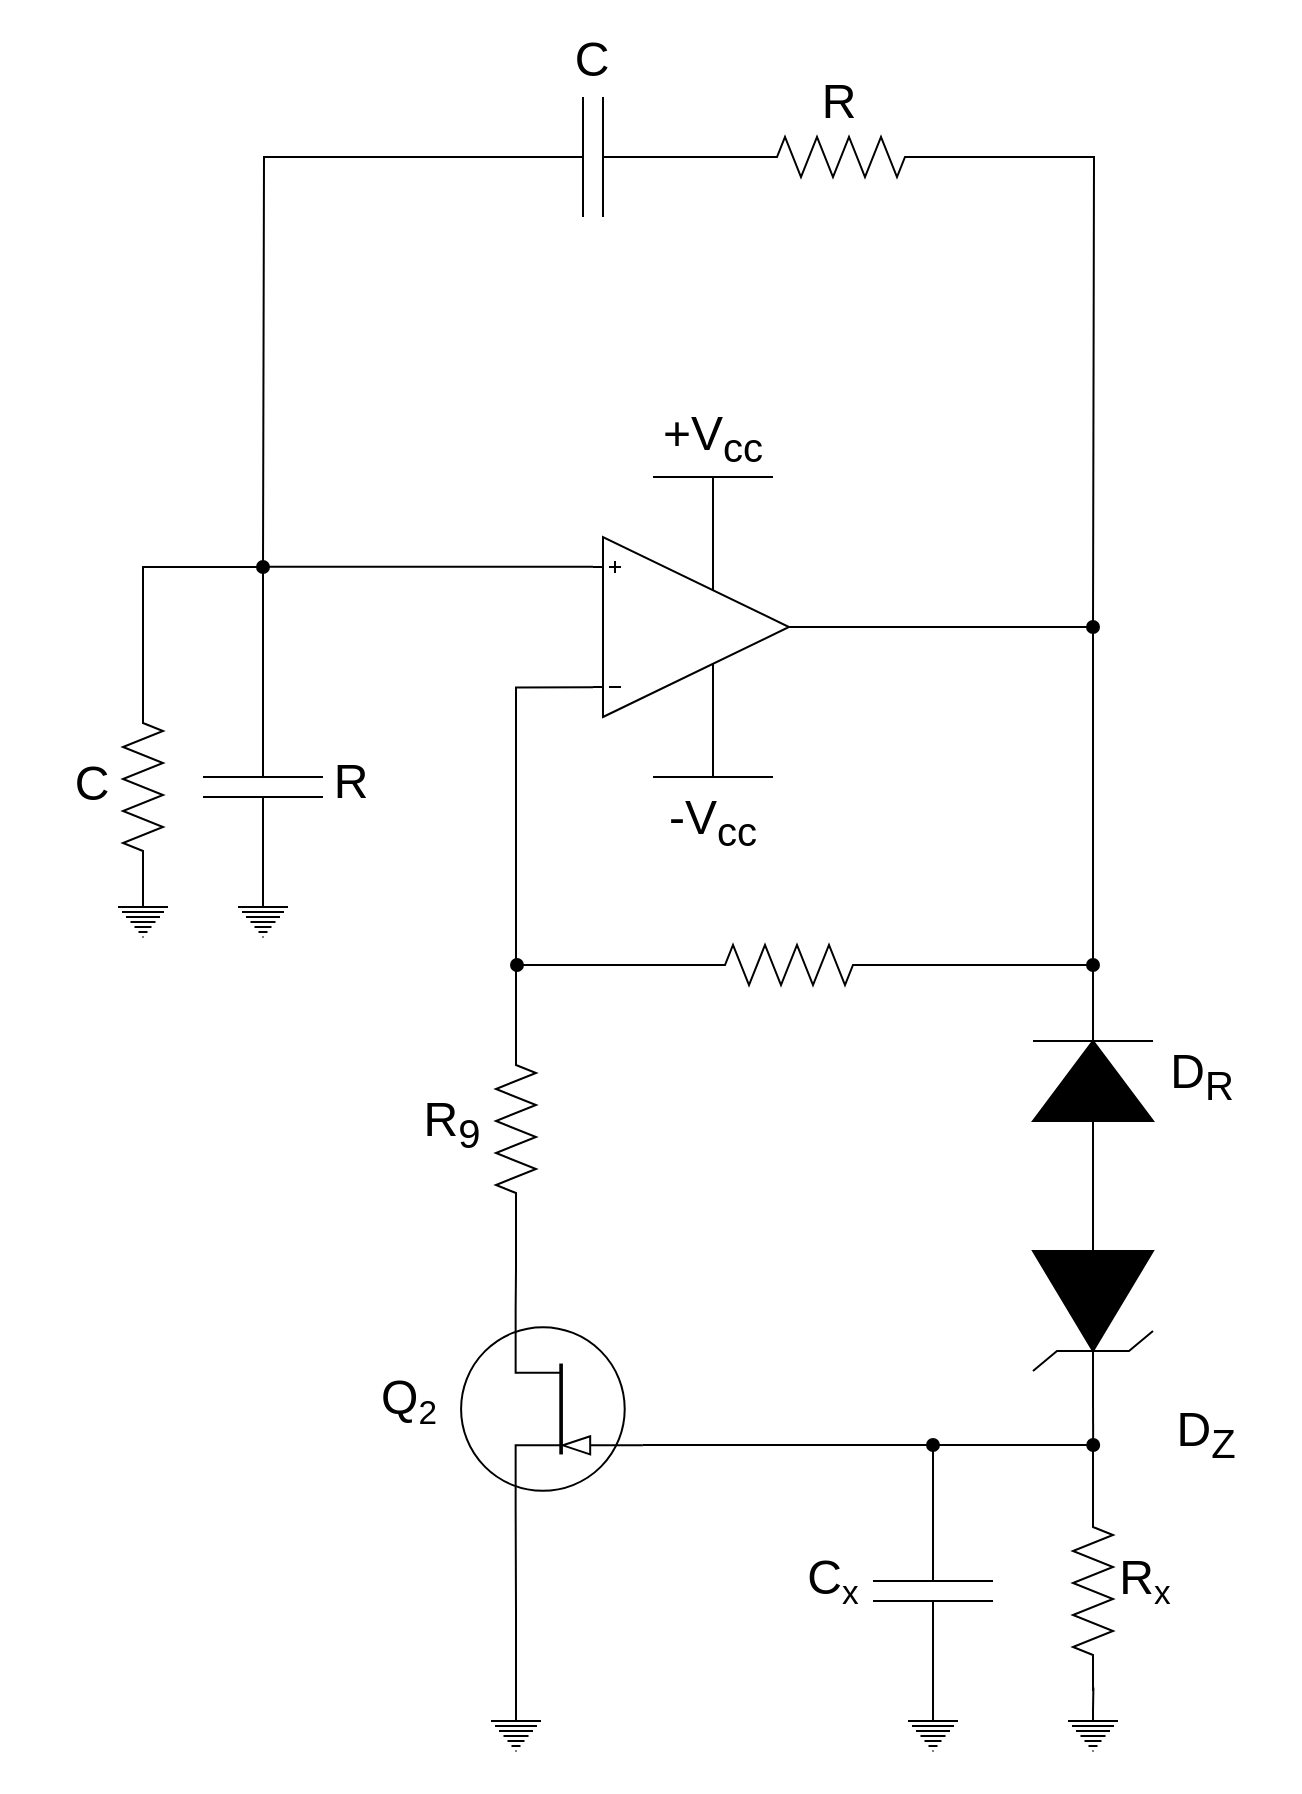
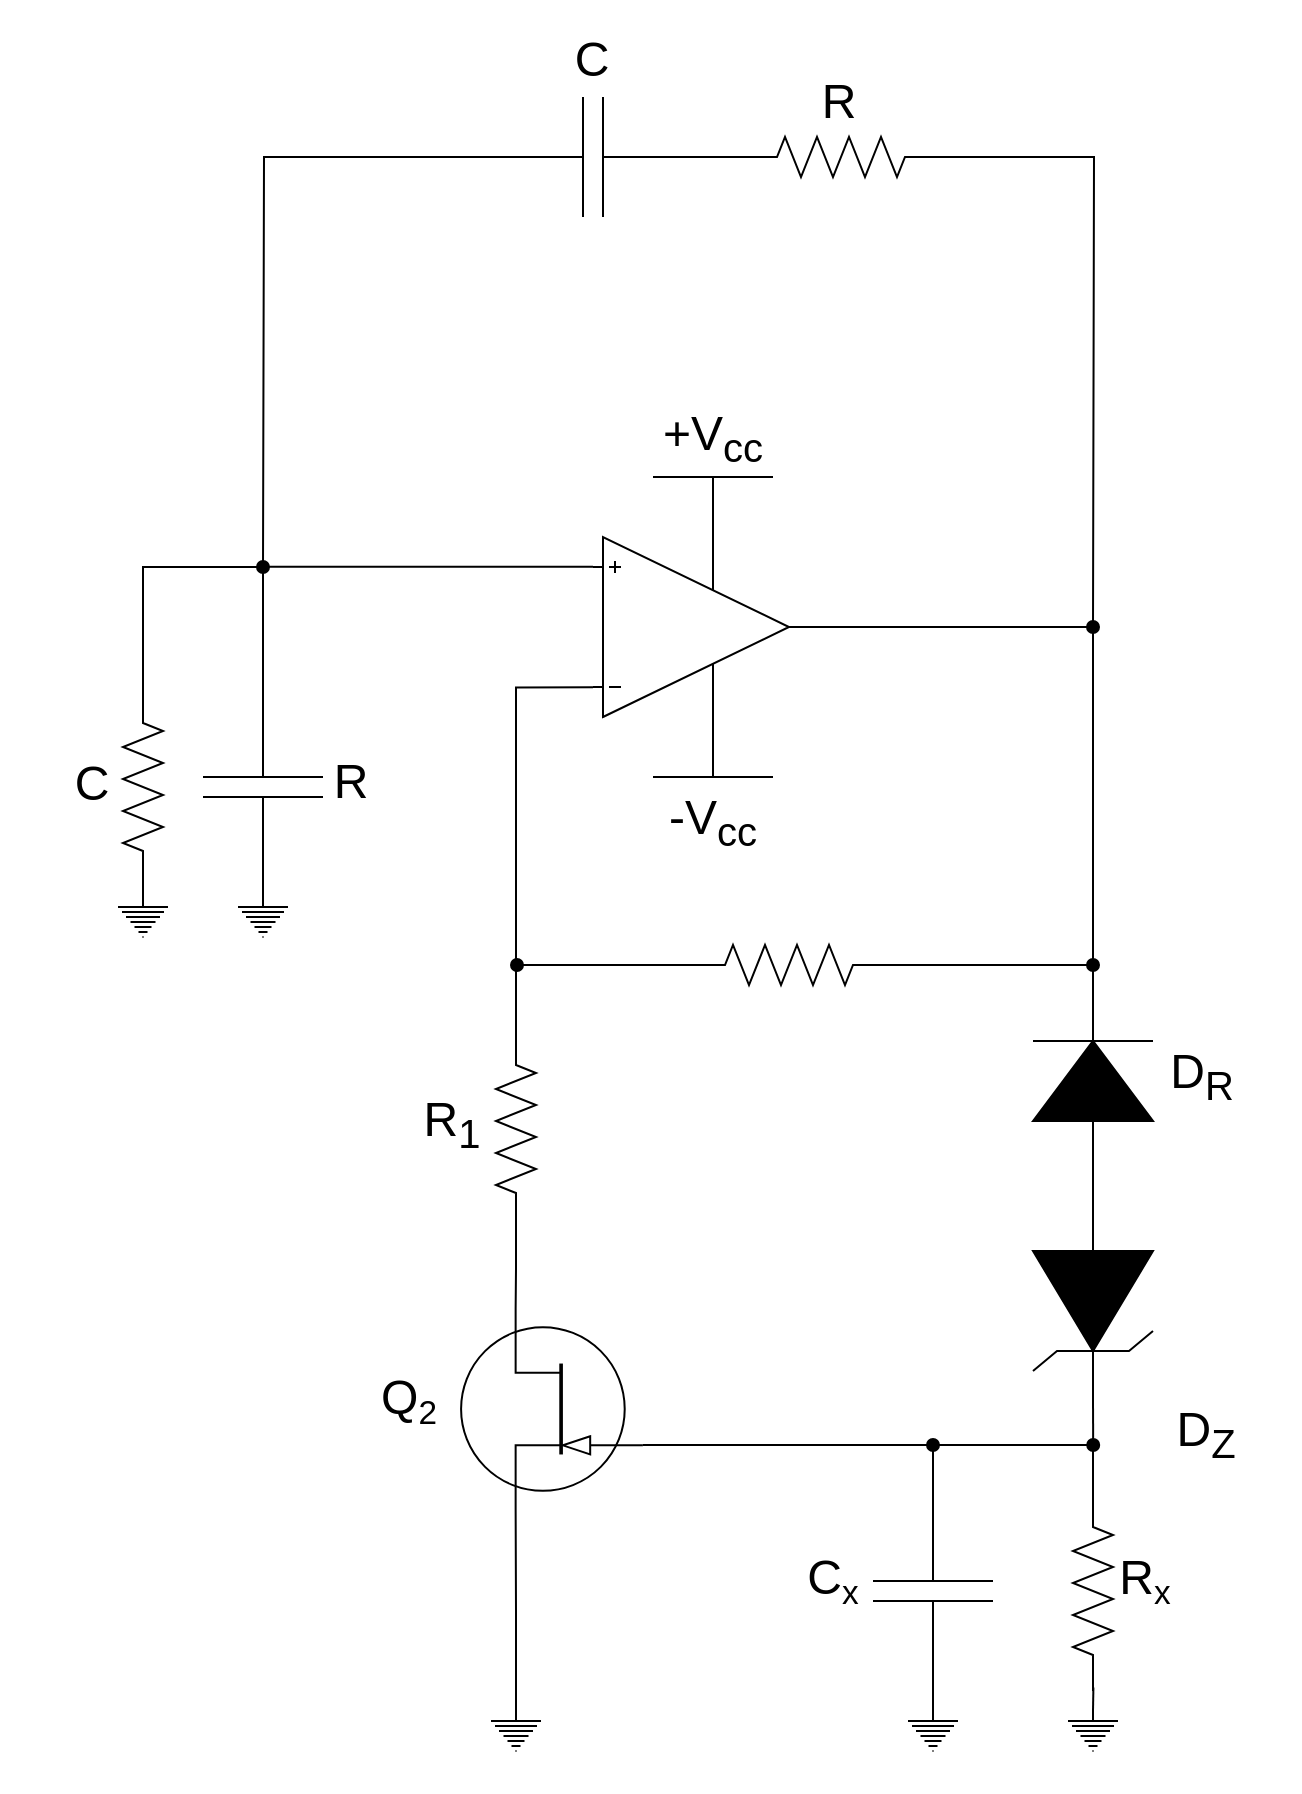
  <mxCell id="0" />
  <mxCell id="1" parent="0" />
  <mxCell id="2" value="" style="verticalLabelPosition=bottom;shadow=0;dashed=0;align=center;html=1;verticalAlign=top;shape=mxgraph.electrical.abstract.operational_amp_1;flipV=1;" parent="1" vertex="1"><mxGeometry x="296" y="268" width="98" height="90" as="geometry" /></mxCell>
  <mxCell id="3" style="edgeStyle=orthogonalEdgeStyle;rounded=0;orthogonalLoop=1;jettySize=auto;html=1;exitX=0.5;exitY=0;exitDx=0;exitDy=0;exitPerimeter=0;entryX=1;entryY=0.5;entryDx=0;entryDy=0;entryPerimeter=0;endArrow=none;endFill=0;" parent="1" source="4" target="31" edge="1"><mxGeometry relative="1" as="geometry" /></mxCell>
  <mxCell id="4" value="" style="pointerEvents=1;verticalLabelPosition=bottom;shadow=0;dashed=0;align=center;html=1;verticalAlign=top;shape=mxgraph.electrical.signal_sources.protective_earth;" parent="1" vertex="1"><mxGeometry x="58.5" y="448" width="25" height="20" as="geometry" /></mxCell>
  <mxCell id="5" style="edgeStyle=orthogonalEdgeStyle;rounded=0;orthogonalLoop=1;jettySize=auto;html=1;exitX=0.5;exitY=0;exitDx=0;exitDy=0;exitPerimeter=0;entryX=1;entryY=0.5;entryDx=0;entryDy=0;entryPerimeter=0;endArrow=none;endFill=0;" parent="1" source="6" target="24" edge="1"><mxGeometry relative="1" as="geometry" /></mxCell>
  <mxCell id="6" value="" style="pointerEvents=1;verticalLabelPosition=bottom;shadow=0;dashed=0;align=center;html=1;verticalAlign=top;shape=mxgraph.electrical.signal_sources.protective_earth;" parent="1" vertex="1"><mxGeometry x="118.5" y="448" width="25" height="20" as="geometry" /></mxCell>
  <mxCell id="7" style="edgeStyle=orthogonalEdgeStyle;rounded=0;orthogonalLoop=1;jettySize=auto;html=1;exitX=0.5;exitY=0;exitDx=0;exitDy=0;exitPerimeter=0;entryX=0.7;entryY=1;entryDx=0;entryDy=0;entryPerimeter=0;endArrow=none;endFill=0;" parent="1" source="8" target="15" edge="1"><mxGeometry relative="1" as="geometry" /></mxCell>
  <mxCell id="8" value="" style="pointerEvents=1;verticalLabelPosition=bottom;shadow=0;dashed=0;align=center;html=1;verticalAlign=top;shape=mxgraph.electrical.signal_sources.protective_earth;" parent="1" vertex="1"><mxGeometry x="245" y="855" width="25" height="20" as="geometry" /></mxCell>
  <mxCell id="9" style="edgeStyle=orthogonalEdgeStyle;rounded=0;orthogonalLoop=1;jettySize=auto;html=1;exitX=0.5;exitY=0;exitDx=0;exitDy=0;exitPerimeter=0;entryX=1;entryY=0.5;entryDx=0;entryDy=0;entryPerimeter=0;endArrow=none;endFill=0;" parent="1" source="10" target="22" edge="1"><mxGeometry relative="1" as="geometry" /></mxCell>
  <mxCell id="10" value="" style="pointerEvents=1;verticalLabelPosition=bottom;shadow=0;dashed=0;align=center;html=1;verticalAlign=top;shape=mxgraph.electrical.signal_sources.protective_earth;" parent="1" vertex="1"><mxGeometry x="453.5" y="855" width="25" height="20" as="geometry" /></mxCell>
  <mxCell id="11" style="edgeStyle=orthogonalEdgeStyle;rounded=0;orthogonalLoop=1;jettySize=auto;html=1;exitX=0.5;exitY=0;exitDx=0;exitDy=0;exitPerimeter=0;entryX=0.983;entryY=0.49;entryDx=0;entryDy=0;entryPerimeter=0;endArrow=none;endFill=0;" parent="1" source="12" target="33" edge="1"><mxGeometry relative="1" as="geometry" /></mxCell>
  <mxCell id="12" value="" style="pointerEvents=1;verticalLabelPosition=bottom;shadow=0;dashed=0;align=center;html=1;verticalAlign=top;shape=mxgraph.electrical.signal_sources.protective_earth;" parent="1" vertex="1"><mxGeometry x="533.5" y="855" width="25" height="20" as="geometry" /></mxCell>
  <mxCell id="13" value="+V&lt;sub&gt;cc&lt;/sub&gt;" style="verticalLabelPosition=top;verticalAlign=bottom;shape=mxgraph.electrical.signal_sources.vss2;shadow=0;dashed=0;align=center;strokeWidth=1;fontSize=24;html=1;" parent="1" vertex="1"><mxGeometry x="326" y="238" width="60" height="40" as="geometry" /></mxCell>
  <mxCell id="14" value="-V&lt;sub&gt;cc&lt;/sub&gt;" style="pointerEvents=1;verticalLabelPosition=bottom;shadow=0;dashed=0;align=center;html=1;verticalAlign=top;shape=mxgraph.electrical.signal_sources.vdd;fontSize=24;" parent="1" vertex="1"><mxGeometry x="326" y="348" width="60" height="40" as="geometry" /></mxCell>
  <mxCell id="15" value="" style="verticalLabelPosition=bottom;shadow=0;dashed=0;align=center;html=1;verticalAlign=top;shape=mxgraph.electrical.transistors.n-channel_jfet_1;flipH=1;" parent="1" vertex="1"><mxGeometry x="228" y="654" width="95" height="100" as="geometry" /></mxCell>
  <mxCell id="16" style="edgeStyle=orthogonalEdgeStyle;rounded=0;orthogonalLoop=1;jettySize=auto;html=1;exitX=1;exitY=0.5;exitDx=0;exitDy=0;exitPerimeter=0;entryX=1;entryY=0.5;entryDx=0;entryDy=0;entryPerimeter=0;endArrow=none;endFill=0;" parent="1" source="17" target="2" edge="1"><mxGeometry relative="1" as="geometry" /></mxCell>
  <mxCell id="17" value="" style="pointerEvents=1;fillColor=#000000;verticalLabelPosition=bottom;shadow=0;dashed=0;align=center;html=1;verticalAlign=top;shape=mxgraph.electrical.diodes.diode;direction=north;" parent="1" vertex="1"><mxGeometry x="516" y="490" width="60" height="100" as="geometry" /></mxCell>
  <mxCell id="18" style="edgeStyle=orthogonalEdgeStyle;rounded=0;orthogonalLoop=1;jettySize=auto;html=1;exitX=0;exitY=0.5;exitDx=0;exitDy=0;exitPerimeter=0;entryX=0;entryY=0.5;entryDx=0;entryDy=0;entryPerimeter=0;endArrow=none;endFill=0;" parent="1" source="20" target="17" edge="1"><mxGeometry relative="1" as="geometry" /></mxCell>
  <mxCell id="19" style="edgeStyle=orthogonalEdgeStyle;rounded=0;orthogonalLoop=1;jettySize=auto;html=1;exitX=1;exitY=0.5;exitDx=0;exitDy=0;exitPerimeter=0;endArrow=oval;endFill=1;" parent="1" source="20" edge="1"><mxGeometry relative="1" as="geometry"><mxPoint x="546.097" y="721.971" as="targetPoint" /></mxGeometry></mxCell>
  <mxCell id="20" value="" style="pointerEvents=1;fillColor=#000000;verticalLabelPosition=bottom;shadow=0;dashed=0;align=center;html=1;verticalAlign=top;shape=mxgraph.electrical.diodes.zener_diode_3;direction=south;" parent="1" vertex="1"><mxGeometry x="516" y="600" width="60" height="100" as="geometry" /></mxCell>
  <mxCell id="21" style="edgeStyle=orthogonalEdgeStyle;rounded=0;orthogonalLoop=1;jettySize=auto;html=1;exitX=0;exitY=0.5;exitDx=0;exitDy=0;exitPerimeter=0;entryX=0;entryY=0.68;entryDx=0;entryDy=0;entryPerimeter=0;endArrow=none;endFill=0;" parent="1" source="22" target="15" edge="1"><mxGeometry relative="1" as="geometry" /></mxCell>
  <mxCell id="22" value="" style="pointerEvents=1;verticalLabelPosition=bottom;shadow=0;dashed=0;align=center;html=1;verticalAlign=top;shape=mxgraph.electrical.capacitors.capacitor_1;direction=south;" parent="1" vertex="1"><mxGeometry x="436" y="745" width="60" height="100" as="geometry" /></mxCell>
  <mxCell id="23" style="edgeStyle=orthogonalEdgeStyle;rounded=0;orthogonalLoop=1;jettySize=auto;html=1;exitX=0;exitY=0.5;exitDx=0;exitDy=0;exitPerimeter=0;entryX=0;entryY=0.835;entryDx=0;entryDy=0;entryPerimeter=0;endArrow=none;endFill=0;" parent="1" source="24" target="2" edge="1"><mxGeometry relative="1" as="geometry" /></mxCell>
  <mxCell id="24" value="" style="pointerEvents=1;verticalLabelPosition=bottom;shadow=0;dashed=0;align=center;html=1;verticalAlign=top;shape=mxgraph.electrical.capacitors.capacitor_1;direction=south;" parent="1" vertex="1"><mxGeometry x="101" y="343" width="60" height="100" as="geometry" /></mxCell>
  <mxCell id="25" style="edgeStyle=orthogonalEdgeStyle;rounded=0;orthogonalLoop=1;jettySize=auto;html=1;exitX=0;exitY=0.5;exitDx=0;exitDy=0;exitPerimeter=0;endArrow=none;endFill=0;" parent="1" source="26" edge="1"><mxGeometry relative="1" as="geometry"><mxPoint x="131" y="283" as="targetPoint" /></mxGeometry></mxCell>
  <mxCell id="26" value="" style="pointerEvents=1;verticalLabelPosition=bottom;shadow=0;dashed=0;align=center;html=1;verticalAlign=top;shape=mxgraph.electrical.capacitors.capacitor_1;" parent="1" vertex="1"><mxGeometry x="246" y="48" width="100" height="60" as="geometry" /></mxCell>
  <mxCell id="27" style="edgeStyle=orthogonalEdgeStyle;rounded=0;orthogonalLoop=1;jettySize=auto;html=1;exitX=1;exitY=0.5;exitDx=0;exitDy=0;exitPerimeter=0;endArrow=oval;endFill=1;" parent="1" source="29" edge="1"><mxGeometry relative="1" as="geometry"><mxPoint x="546" y="313" as="targetPoint" /></mxGeometry></mxCell>
  <mxCell id="28" style="edgeStyle=orthogonalEdgeStyle;rounded=0;orthogonalLoop=1;jettySize=auto;html=1;exitX=0;exitY=0.5;exitDx=0;exitDy=0;exitPerimeter=0;entryX=1;entryY=0.5;entryDx=0;entryDy=0;entryPerimeter=0;endArrow=none;endFill=0;" parent="1" source="29" target="26" edge="1"><mxGeometry relative="1" as="geometry" /></mxCell>
  <mxCell id="29" value="" style="pointerEvents=1;verticalLabelPosition=bottom;shadow=0;dashed=0;align=center;html=1;verticalAlign=top;shape=mxgraph.electrical.resistors.resistor_2;" parent="1" vertex="1"><mxGeometry x="370" y="68" width="100" height="20" as="geometry" /></mxCell>
  <mxCell id="30" style="edgeStyle=orthogonalEdgeStyle;rounded=0;orthogonalLoop=1;jettySize=auto;html=1;exitX=0;exitY=0.5;exitDx=0;exitDy=0;exitPerimeter=0;endArrow=oval;endFill=1;snapToPoint=0;" parent="1" source="31" edge="1"><mxGeometry relative="1" as="geometry"><mxPoint x="131" y="283" as="targetPoint" /><mxPoint x="66.2" y="342" as="sourcePoint" /><Array as="points"><mxPoint x="71" y="283" /></Array></mxGeometry></mxCell>
  <mxCell id="31" value="" style="pointerEvents=1;verticalLabelPosition=bottom;shadow=0;dashed=0;align=center;html=1;verticalAlign=top;shape=mxgraph.electrical.resistors.resistor_2;direction=south;" parent="1" vertex="1"><mxGeometry x="61" y="343" width="20" height="100" as="geometry" /></mxCell>
  <mxCell id="32" style="edgeStyle=orthogonalEdgeStyle;rounded=0;orthogonalLoop=1;jettySize=auto;html=1;exitX=0;exitY=0.5;exitDx=0;exitDy=0;exitPerimeter=0;endArrow=oval;endFill=1;" parent="1" source="33" edge="1"><mxGeometry relative="1" as="geometry"><mxPoint x="466" y="722" as="targetPoint" /><Array as="points"><mxPoint x="546" y="722" /></Array></mxGeometry></mxCell>
  <mxCell id="33" value="" style="pointerEvents=1;verticalLabelPosition=bottom;shadow=0;dashed=0;align=center;html=1;verticalAlign=top;shape=mxgraph.electrical.resistors.resistor_2;direction=south;" parent="1" vertex="1"><mxGeometry x="536" y="745" width="20" height="100" as="geometry" /></mxCell>
  <mxCell id="34" style="edgeStyle=orthogonalEdgeStyle;rounded=0;orthogonalLoop=1;jettySize=auto;html=1;exitX=0;exitY=0.5;exitDx=0;exitDy=0;exitPerimeter=0;endArrow=oval;endFill=1;" parent="1" source="36" edge="1"><mxGeometry relative="1" as="geometry"><mxPoint x="258" y="482" as="targetPoint" /></mxGeometry></mxCell>
  <mxCell id="35" style="edgeStyle=orthogonalEdgeStyle;rounded=0;orthogonalLoop=1;jettySize=auto;html=1;exitX=1;exitY=0.5;exitDx=0;exitDy=0;exitPerimeter=0;endArrow=oval;endFill=1;" parent="1" source="36" edge="1"><mxGeometry relative="1" as="geometry"><mxPoint x="546" y="482" as="targetPoint" /></mxGeometry></mxCell>
  <mxCell id="36" value="" style="pointerEvents=1;verticalLabelPosition=bottom;shadow=0;dashed=0;align=center;html=1;verticalAlign=top;shape=mxgraph.electrical.resistors.resistor_2;" parent="1" vertex="1"><mxGeometry x="344" y="472" width="100" height="20" as="geometry" /></mxCell>
  <mxCell id="37" style="edgeStyle=orthogonalEdgeStyle;rounded=0;orthogonalLoop=1;jettySize=auto;html=1;exitX=1;exitY=0.5;exitDx=0;exitDy=0;exitPerimeter=0;entryX=0.7;entryY=0;entryDx=0;entryDy=0;entryPerimeter=0;endArrow=none;endFill=0;" parent="1" source="39" target="15" edge="1"><mxGeometry relative="1" as="geometry" /></mxCell>
  <mxCell id="38" style="edgeStyle=orthogonalEdgeStyle;rounded=0;orthogonalLoop=1;jettySize=auto;html=1;exitX=0;exitY=0.5;exitDx=0;exitDy=0;exitPerimeter=0;entryX=0;entryY=0.165;entryDx=0;entryDy=0;entryPerimeter=0;endArrow=none;endFill=0;" parent="1" source="39" target="2" edge="1"><mxGeometry relative="1" as="geometry" /></mxCell>
  <mxCell id="39" value="" style="pointerEvents=1;verticalLabelPosition=bottom;shadow=0;dashed=0;align=center;html=1;verticalAlign=top;shape=mxgraph.electrical.resistors.resistor_2;direction=south;" parent="1" vertex="1"><mxGeometry x="247.5" y="514" width="20" height="100" as="geometry" /></mxCell>
  <mxCell id="40" value="&lt;font style=&quot;font-size: 24px&quot;&gt;C&lt;/font&gt;" style="text;html=1;strokeColor=none;fillColor=none;align=center;verticalAlign=middle;whiteSpace=wrap;rounded=0;" parent="1" vertex="1"><mxGeometry x="20" y="382" width="52" height="20" as="geometry" /></mxCell>
  <mxCell id="41" value="&lt;font style=&quot;font-size: 24px&quot;&gt;R&lt;/font&gt;" style="text;html=1;strokeColor=none;fillColor=none;align=center;verticalAlign=middle;whiteSpace=wrap;rounded=0;" parent="1" vertex="1"><mxGeometry x="150" y="381" width="51" height="20" as="geometry" /></mxCell>
  <mxCell id="42" value="&lt;font style=&quot;font-size: 24px&quot;&gt;R&lt;/font&gt;" style="text;html=1;strokeColor=none;fillColor=none;align=center;verticalAlign=middle;whiteSpace=wrap;rounded=0;" vertex="1" parent="1"><mxGeometry x="394" y="41" width="51" height="20" as="geometry" /></mxCell>
  <mxCell id="43" value="&lt;font style=&quot;font-size: 24px&quot;&gt;C&lt;/font&gt;" style="text;html=1;strokeColor=none;fillColor=none;align=center;verticalAlign=middle;whiteSpace=wrap;rounded=0;" vertex="1" parent="1"><mxGeometry x="270" y="20" width="52" height="20" as="geometry" /></mxCell>
- <mxCell id="44" value="&lt;font style=&quot;font-size: 24px&quot;&gt;R&lt;sub&gt;9&lt;/sub&gt;&lt;/font&gt;" style="text;html=1;strokeColor=none;fillColor=none;align=center;verticalAlign=middle;whiteSpace=wrap;rounded=0;" vertex="1" parent="1"><mxGeometry x="200" y="552" width="52" height="20" as="geometry" /></mxCell>
+ <mxCell id="44" value="&lt;font style=&quot;font-size: 24px&quot;&gt;R&lt;sub&gt;1&lt;/sub&gt;&lt;/font&gt;" style="text;html=1;strokeColor=none;fillColor=none;align=center;verticalAlign=middle;whiteSpace=wrap;rounded=0;" vertex="1" parent="1"><mxGeometry x="200" y="552" width="52" height="20" as="geometry" /></mxCell>
  <mxCell id="45" value="&lt;font style=&quot;font-size: 24px&quot;&gt;D&lt;sub&gt;R&lt;/sub&gt;&lt;/font&gt;" style="text;html=1;strokeColor=none;fillColor=none;align=center;verticalAlign=middle;whiteSpace=wrap;rounded=0;" vertex="1" parent="1"><mxGeometry x="575" y="528" width="52" height="20" as="geometry" /></mxCell>
  <mxCell id="46" value="&lt;font style=&quot;font-size: 24px&quot;&gt;D&lt;sub&gt;Z&lt;/sub&gt;&lt;/font&gt;" style="text;html=1;strokeColor=none;fillColor=none;align=center;verticalAlign=middle;whiteSpace=wrap;rounded=0;" vertex="1" parent="1"><mxGeometry x="577" y="707" width="52" height="20" as="geometry" /></mxCell>
  <mxCell id="47" value="&lt;font style=&quot;font-size: 24px&quot;&gt;R&lt;/font&gt;&lt;font style=&quot;font-size: 20px&quot;&gt;&lt;sub&gt;x&lt;/sub&gt;&lt;/font&gt;" style="text;html=1;strokeColor=none;fillColor=none;align=center;verticalAlign=middle;whiteSpace=wrap;rounded=0;" vertex="1" parent="1"><mxGeometry x="547" y="780" width="51" height="20" as="geometry" /></mxCell>
  <mxCell id="48" value="&lt;font style=&quot;font-size: 24px&quot;&gt;C&lt;/font&gt;&lt;font style=&quot;font-size: 20px&quot;&gt;&lt;sub&gt;x&lt;/sub&gt;&lt;/font&gt;" style="text;html=1;strokeColor=none;fillColor=none;align=center;verticalAlign=middle;whiteSpace=wrap;rounded=0;" vertex="1" parent="1"><mxGeometry x="391" y="780" width="51" height="20" as="geometry" /></mxCell>
  <mxCell id="49" value="&lt;font style=&quot;font-size: 24px&quot;&gt;Q&lt;/font&gt;&lt;font style=&quot;font-size: 20px&quot;&gt;&lt;sub&gt;2&lt;/sub&gt;&lt;/font&gt;" style="text;html=1;strokeColor=none;fillColor=none;align=center;verticalAlign=middle;whiteSpace=wrap;rounded=0;" vertex="1" parent="1"><mxGeometry x="179" y="690" width="51" height="20" as="geometry" /></mxCell>
